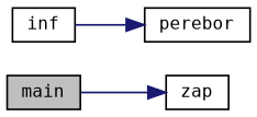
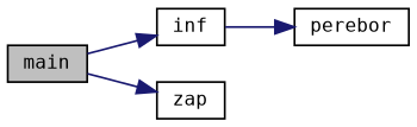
  digraph {
    fontname="DejaVu Sans Mono"
    rankdir=LR
    node [color=black fillcolor=white fontname="DejaVu Sans Mono" fontsize=10 shape=record style=filled]
    edge [color=midnightblue fontname="DejaVu Sans Mono" fontsize=10 labelfontname=Helvetica labelfontsize=10 style=solid]
    n1 [fillcolor=grey75 fontcolor=black height=0.2 label=main width=0.4]
    n2 [height=0.2 label=inf width=0.4]
    n3 [height=0.2 label=zap width=0.4]
    n4 [height=0.2 label=perebor width=0.4]
+   n1 -> n2
    n1 -> n3
    n2 -> n4
  }
